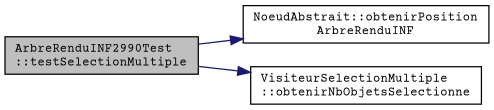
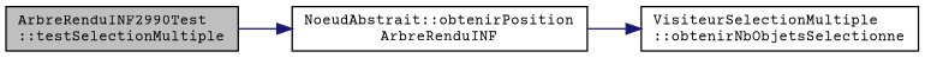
  digraph {
    fontname="Courier Prime"
    rankdir=LR
    node [color=black fillcolor=white fontname="Courier Prime" fontsize=10 shape=record style=filled]
    edge [color=midnightblue fontname="Courier Prime" fontsize=10 labelfontname=Helvetica labelfontsize=10 style=solid]
    n1 [fillcolor=grey75 fontcolor=black height=0.2 label="ArbreRenduINF2990Test\l::testSelectionMultiple" width=0.4]
    n2 [height=0.2 label="NoeudAbstrait::obtenirPosition\lArbreRenduINF" width=0.4]
    n3 [height=0.2 label="VisiteurSelectionMultiple\l::obtenirNbObjetsSelectionne" width=0.4]
    n1 -> n2
-   n1 -> n3
+   n2 -> n3
  }
